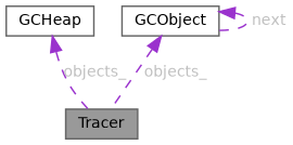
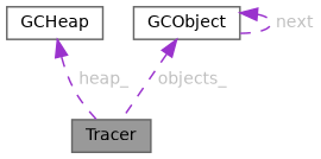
  digraph {
    node [color=gray40 fillcolor=white fontname=Helvetica fontsize=10 shape=box style=filled]
    edge [color=darkorchid3 dir=back fontcolor=grey fontname=Helvetica fontsize=10 labelfontname=Helvetica labelfontsize=10 style=dashed]
    n1 [fillcolor=grey60 fontcolor=black height=0.2 label=Tracer width=0.4]
    n2 [height=0.2 label=GCHeap width=0.4]
    n3 [height=0.2 label=GCObject width=0.4]
-   n2 -> n1 [label=" objects_"]
+   n2 -> n1 [label=" heap_"]
    n3 -> n1 [label=" objects_"]
    n3 -> n3 [label=" next"]
  }
